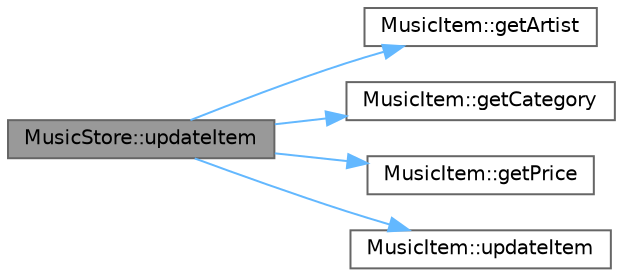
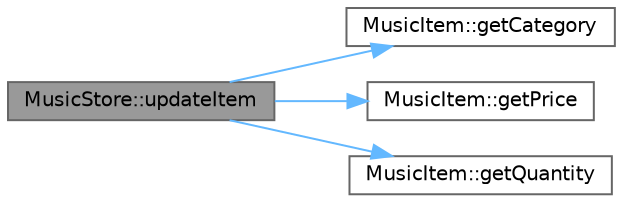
  digraph {
    rankdir=LR
    node [color=grey40 fillcolor=white fontname=Helvetica fontsize=10 shape=box style=filled]
    edge [color=steelblue1 fontname=Helvetica fontsize=10 labelfontname=Helvetica labelfontsize=10 style=solid]
    n1 [color=gray40 fillcolor=grey60 fontcolor=black height=0.2 label="MusicStore::updateItem" width=0.4]
-   n2 [height=0.2 label="MusicItem::getArtist" width=0.4]
    n3 [height=0.2 label="MusicItem::getCategory" width=0.4]
    n4 [height=0.2 label="MusicItem::getPrice" width=0.4]
-   n5 [height=0.2 label="MusicItem::updateItem" width=0.4]
-   n1 -> n2
+   n5 [height=0.2 label="MusicItem::getQuantity" width=0.4]
    n1 -> n3
    n1 -> n4
    n1 -> n5
  }
